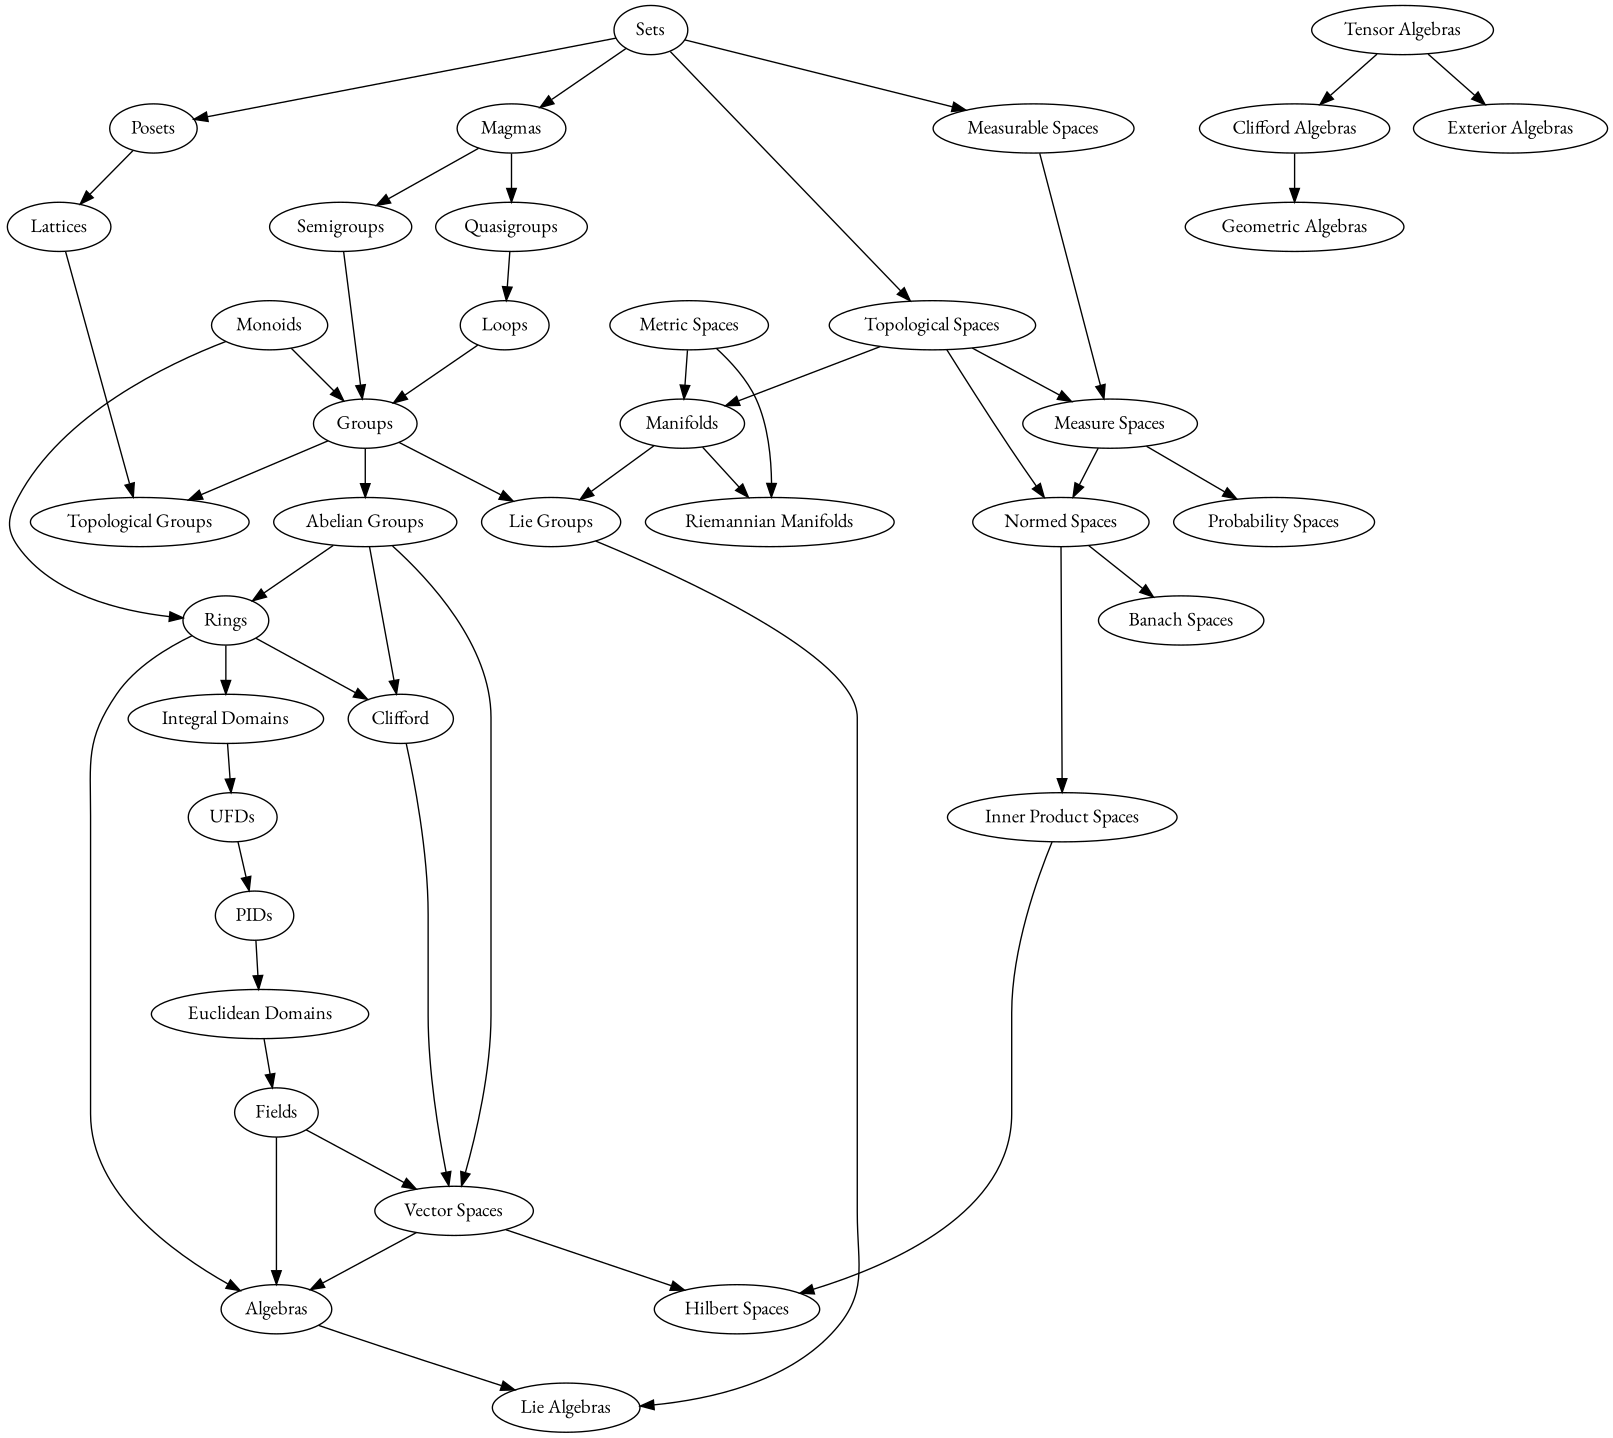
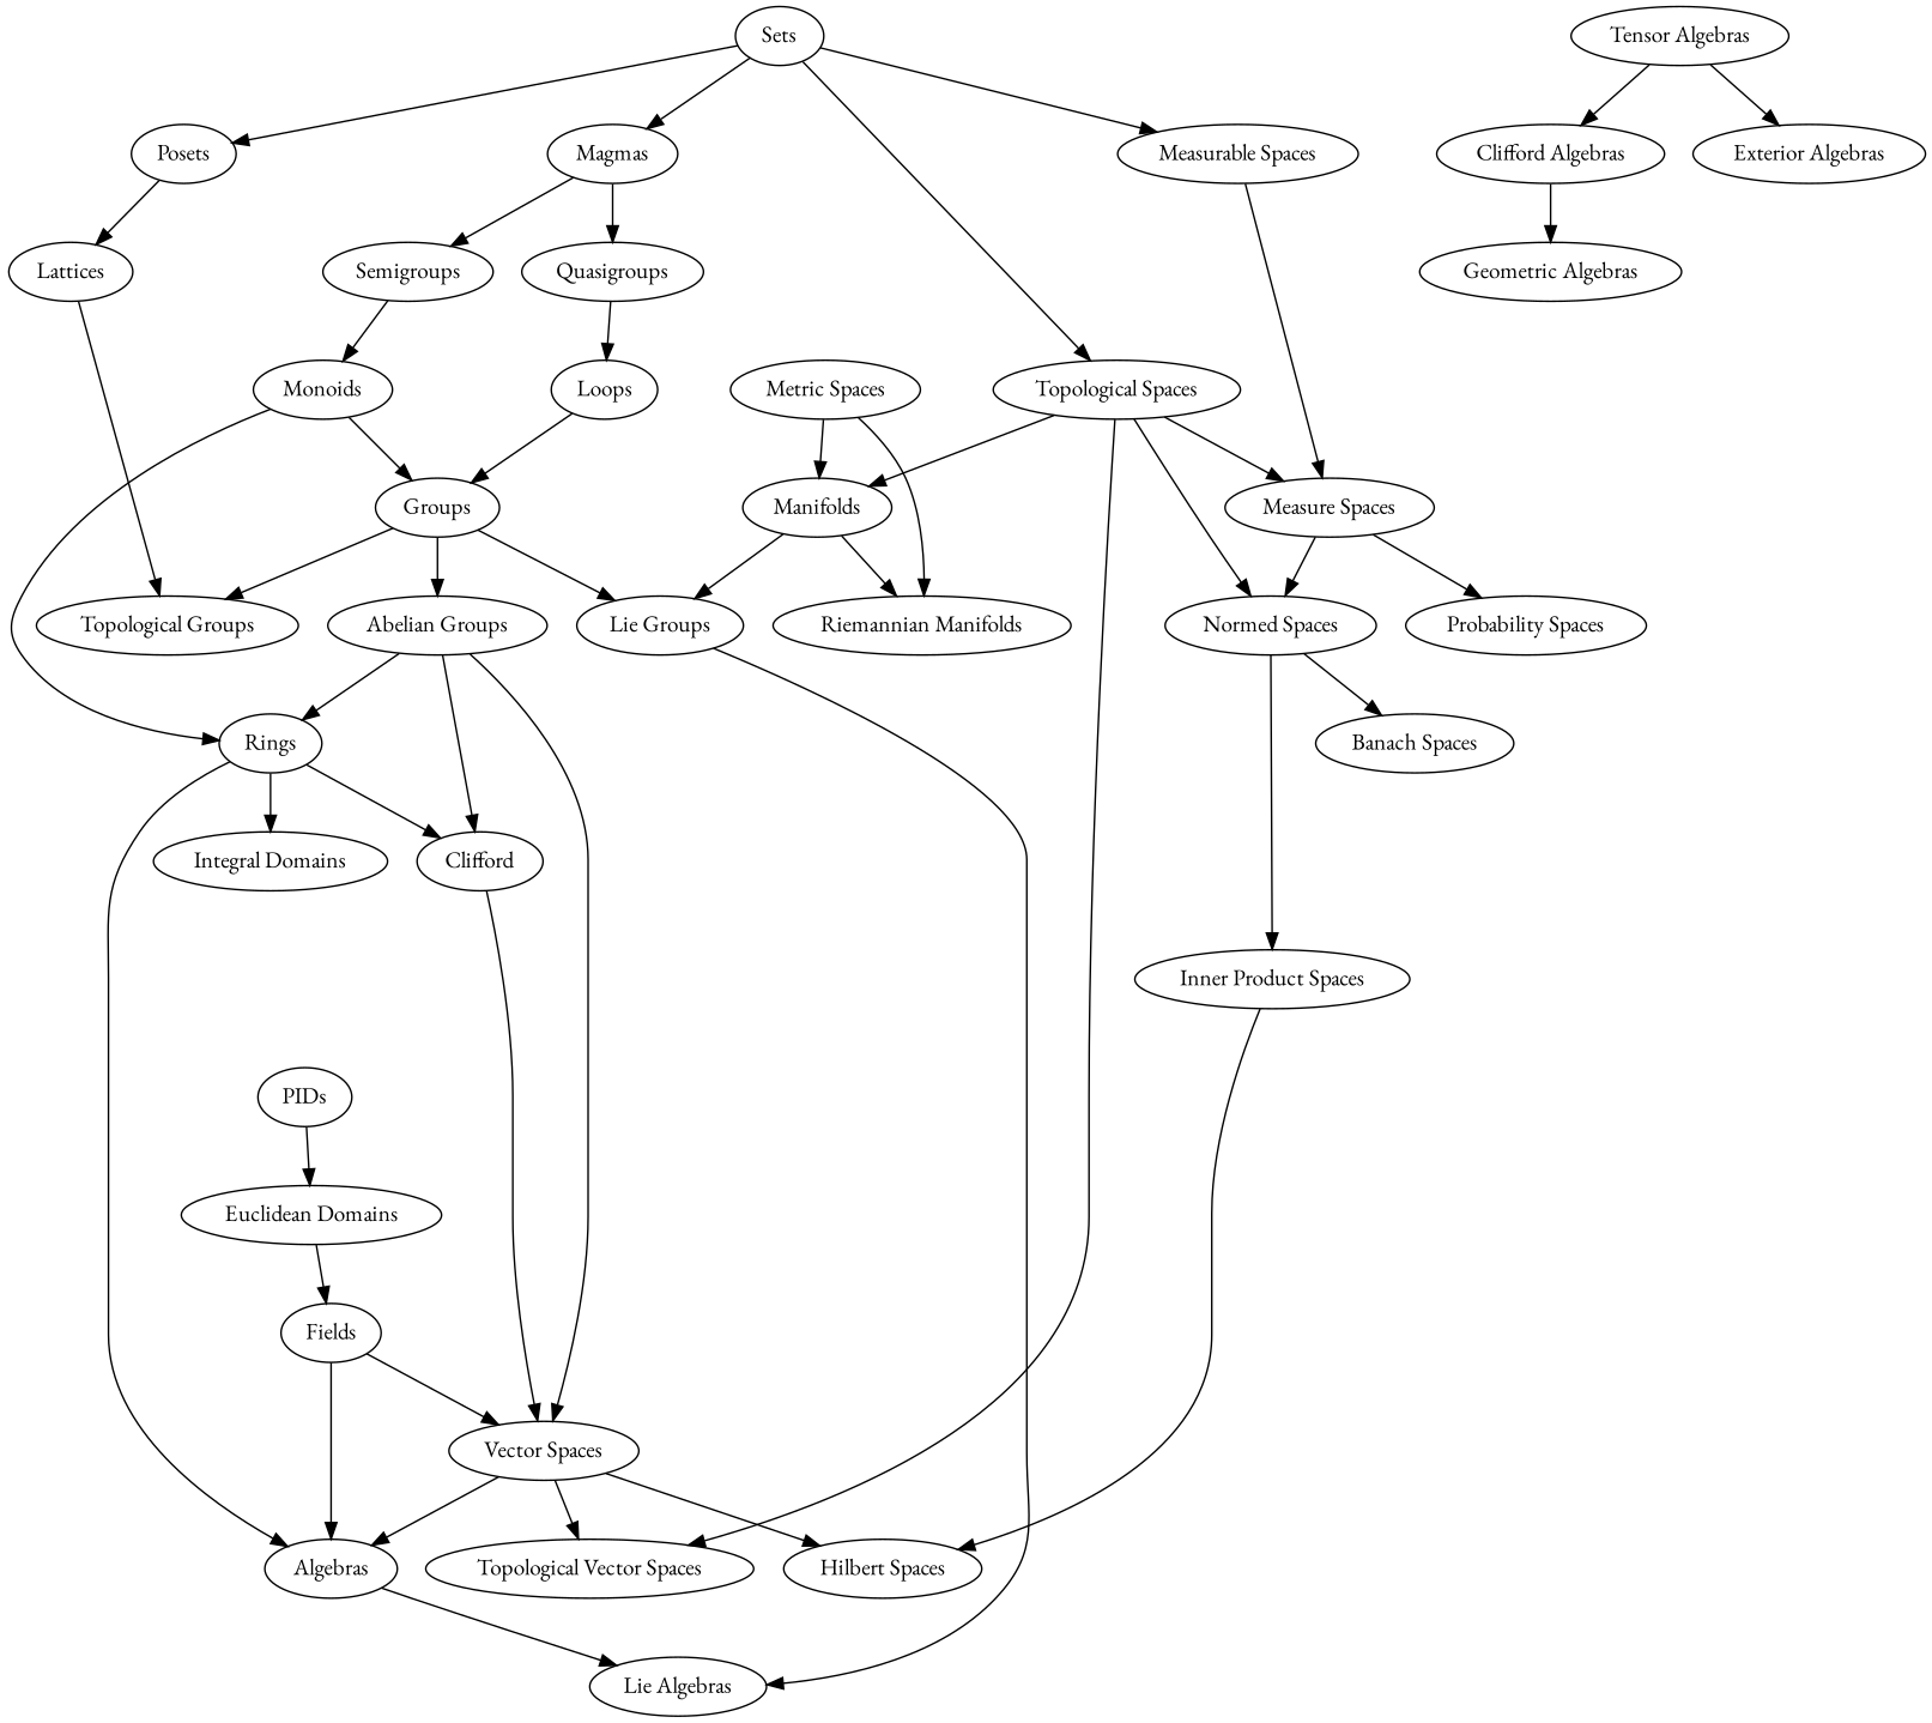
  digraph {
    fontname="EB Garamond"
    node [fontname="EB Garamond"]
    edge [fontname="EB Garamond"]
    Sets
    Magmas
    Posets
    "Topological Spaces"
    "Measurable Spaces"
    Semigroups
    Quasigroups
    Lattices
    Manifolds
    "Normed Spaces"
    "Measure Spaces"
+   "Topological Vector Spaces"
    Monoids
    Loops
    "Topological Groups"
    "Metric Spaces"
    "Riemannian Manifolds"
    "Lie Groups"
    "Banach Spaces"
    "Inner Product Spaces"
    "Probability Spaces"
    Groups
    Rings
    "Abelian Groups"
    n25 [label=Clifford]
    "Vector Spaces"
    "Lie Algebras"
    "Integral Domains"
    Algebras
    "Hilbert Spaces"
-   UFDs
    PIDs
    "Euclidean Domains"
    Fields
    "Tensor Algebras"
    "Clifford Algebras"
    "Exterior Algebras"
    "Geometric Algebras"
    Sets -> Magmas
    Sets -> Posets
    Sets -> "Topological Spaces"
    Sets -> "Measurable Spaces"
    Magmas -> Semigroups
    Magmas -> Quasigroups
    Posets -> Lattices
    "Topological Spaces" -> Manifolds
    "Topological Spaces" -> "Normed Spaces"
    "Topological Spaces" -> "Measure Spaces"
+   "Topological Spaces" -> "Topological Vector Spaces"
    "Measurable Spaces" -> "Measure Spaces"
-   Semigroups -> Groups
+   Semigroups -> Monoids
    Quasigroups -> Loops
    Lattices -> "Topological Groups"
    Manifolds -> "Riemannian Manifolds"
    Manifolds -> "Lie Groups"
    "Normed Spaces" -> "Banach Spaces"
    "Normed Spaces" -> "Inner Product Spaces"
    "Measure Spaces" -> "Normed Spaces"
    "Measure Spaces" -> "Probability Spaces"
    Monoids -> Groups
    Monoids -> Rings
    Loops -> Groups
    "Metric Spaces" -> Manifolds
    "Metric Spaces" -> "Riemannian Manifolds"
    "Lie Groups" -> "Lie Algebras"
    "Inner Product Spaces" -> "Hilbert Spaces"
    Groups -> "Topological Groups"
    Groups -> "Lie Groups"
    Groups -> "Abelian Groups"
    Rings -> n25
    Rings -> "Integral Domains"
    Rings -> Algebras
    "Abelian Groups" -> Rings
    "Abelian Groups" -> n25
    "Abelian Groups" -> "Vector Spaces"
    n25 -> "Vector Spaces"
+   "Vector Spaces" -> "Topological Vector Spaces"
    "Vector Spaces" -> Algebras
    "Vector Spaces" -> "Hilbert Spaces"
-   "Integral Domains" -> UFDs
    Algebras -> "Lie Algebras"
-   UFDs -> PIDs
    PIDs -> "Euclidean Domains"
    "Euclidean Domains" -> Fields
    Fields -> "Vector Spaces"
    Fields -> Algebras
    "Tensor Algebras" -> "Clifford Algebras"
    "Tensor Algebras" -> "Exterior Algebras"
    "Clifford Algebras" -> "Geometric Algebras"
  }
